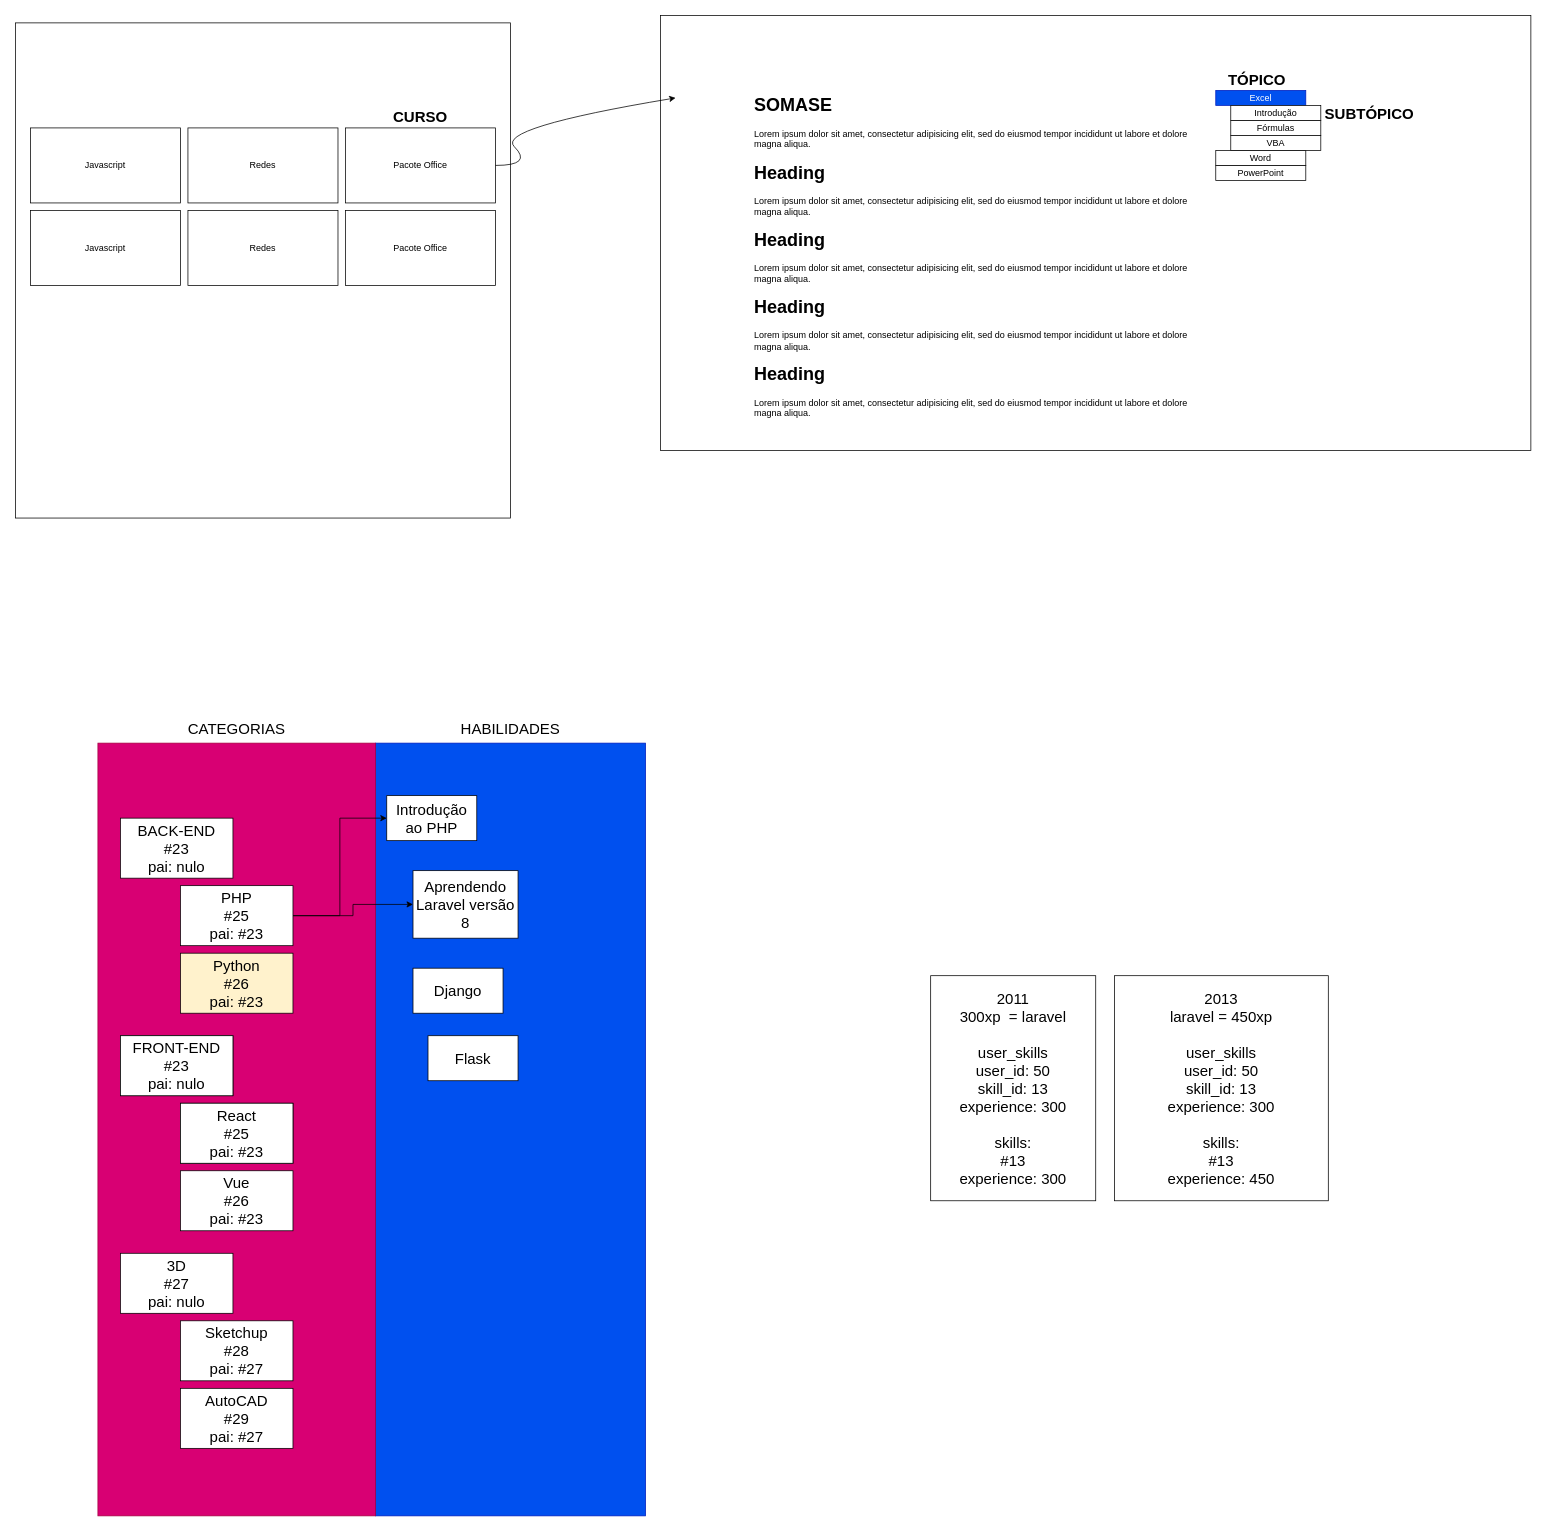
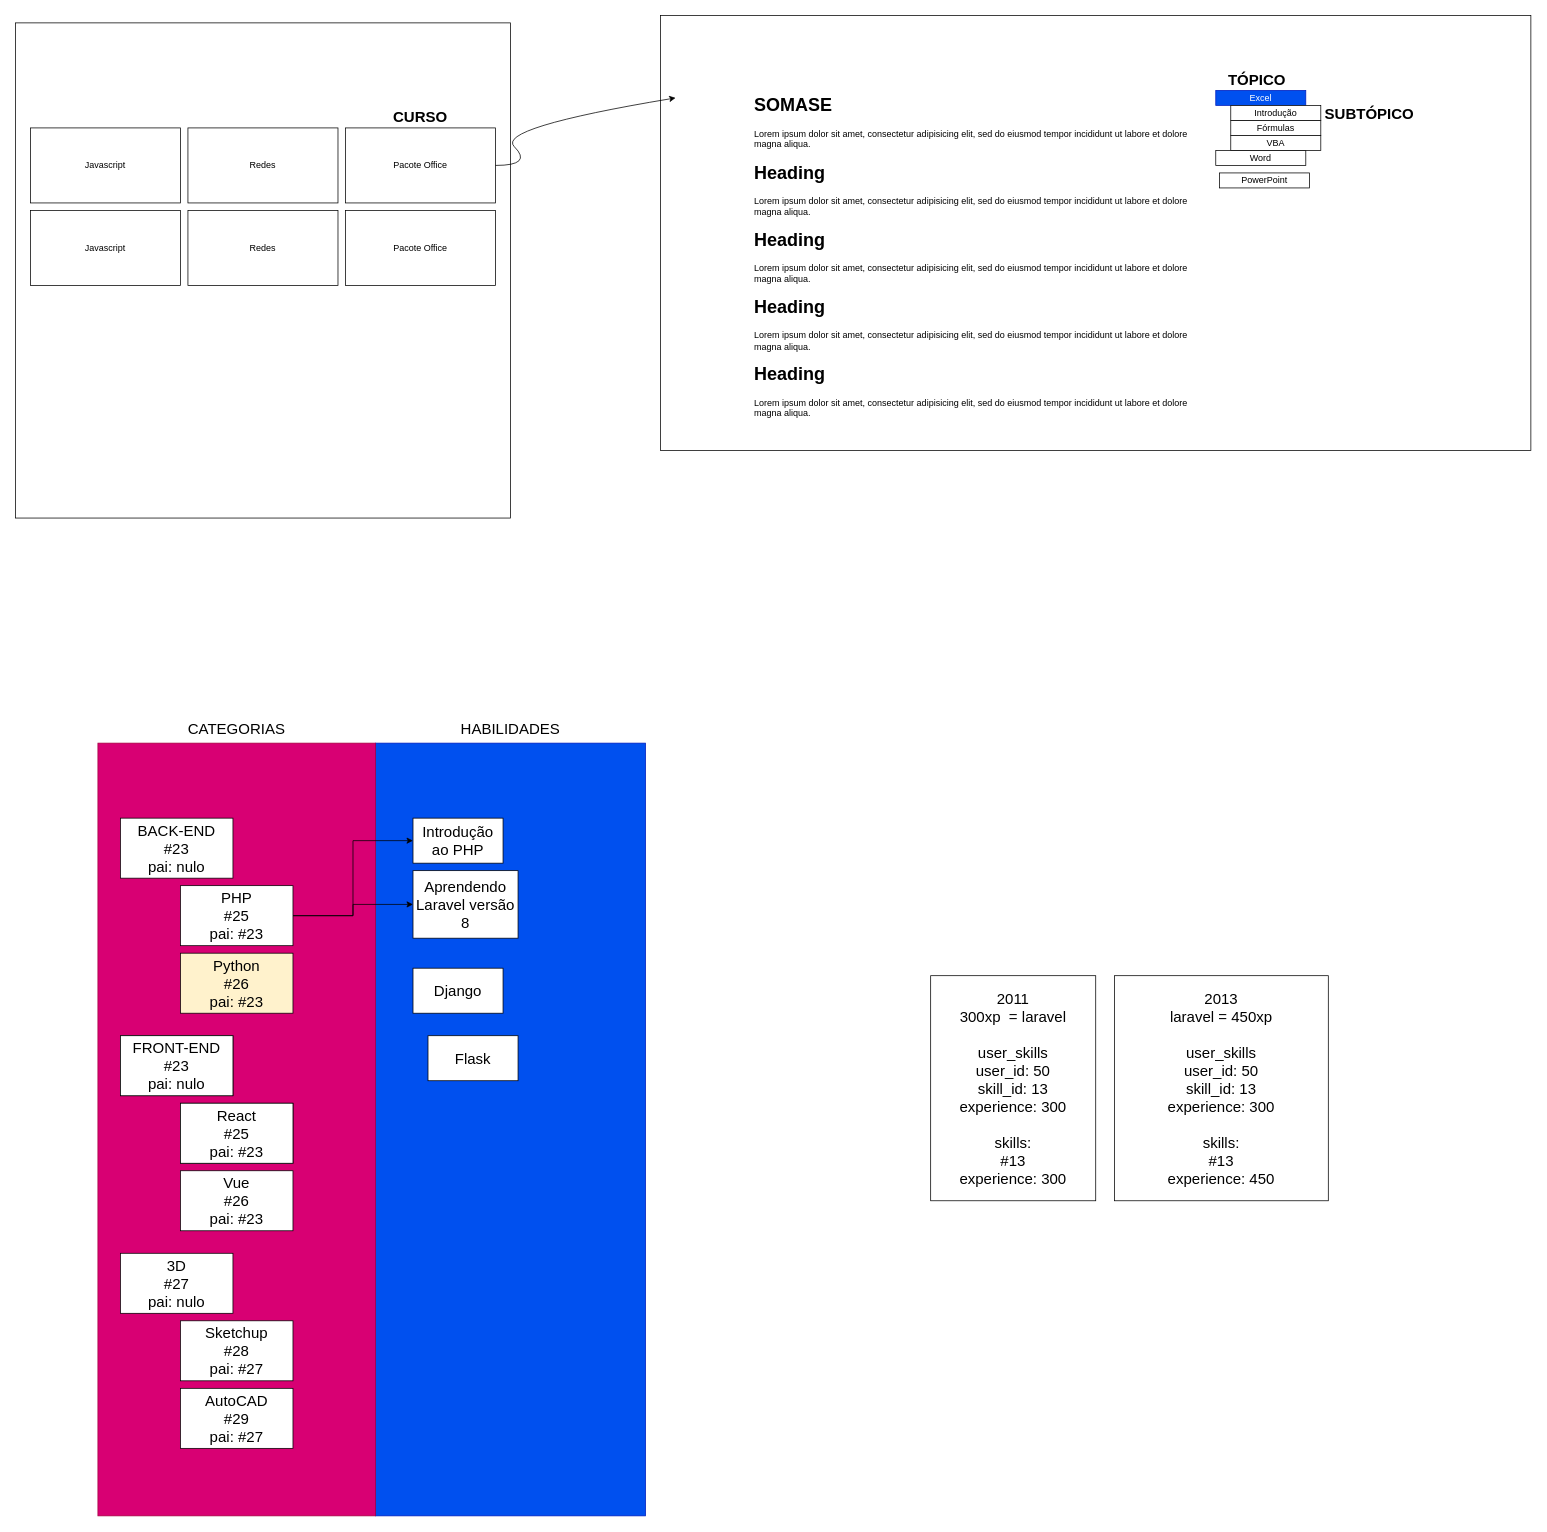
  <mxCell id="0" />
  <mxCell id="1" parent="0" />
  <mxCell id="2" value="" style="rounded=0;whiteSpace=wrap;html=1;fontSize=20;fillColor=#0050ef;strokeColor=#001DBC;fontColor=#ffffff;" vertex="1" parent="1"><mxGeometry x="500" y="990" width="360" height="1030" as="geometry" /></mxCell>
  <mxCell id="3" value="" style="rounded=0;whiteSpace=wrap;html=1;" vertex="1" parent="1"><mxGeometry x="880" y="20" width="1160" height="580" as="geometry" /></mxCell>
  <mxCell id="4" value="" style="whiteSpace=wrap;html=1;aspect=fixed;" vertex="1" parent="1"><mxGeometry x="20" y="30" width="660" height="660" as="geometry" /></mxCell>
  <mxCell id="5" value="Javascript" style="rounded=0;whiteSpace=wrap;html=1;" vertex="1" parent="1"><mxGeometry x="40" y="170" width="200" height="100" as="geometry" /></mxCell>
  <mxCell id="6" value="Redes" style="rounded=0;whiteSpace=wrap;html=1;" vertex="1" parent="1"><mxGeometry x="250" y="170" width="200" height="100" as="geometry" /></mxCell>
  <mxCell id="7" value="Pacote Office" style="rounded=0;whiteSpace=wrap;html=1;" vertex="1" parent="1"><mxGeometry x="460" y="170" width="200" height="100" as="geometry" /></mxCell>
  <mxCell id="8" value="Javascript" style="rounded=0;whiteSpace=wrap;html=1;" vertex="1" parent="1"><mxGeometry x="40" y="280" width="200" height="100" as="geometry" /></mxCell>
  <mxCell id="9" value="Redes" style="rounded=0;whiteSpace=wrap;html=1;" vertex="1" parent="1"><mxGeometry x="250" y="280" width="200" height="100" as="geometry" /></mxCell>
  <mxCell id="10" value="Pacote Office" style="rounded=0;whiteSpace=wrap;html=1;" vertex="1" parent="1"><mxGeometry x="460" y="280" width="200" height="100" as="geometry" /></mxCell>
  <mxCell id="11" value="" style="curved=1;endArrow=classic;html=1;" edge="1" parent="1"><mxGeometry width="50" height="50" relative="1" as="geometry"><mxPoint x="660" y="220" as="sourcePoint" /><mxPoint x="900" y="130" as="targetPoint" /><Array as="points"><mxPoint x="710" y="220" /><mxPoint x="660" y="170" /></Array></mxGeometry></mxCell>
- <mxCell id="12" value="PowerPoint" style="rounded=0;whiteSpace=wrap;html=1;" vertex="1" parent="1"><mxGeometry x="1620" y="220" width="120" height="20" as="geometry" /></mxCell>
+ <mxCell id="12" value="PowerPoint" style="rounded=0;whiteSpace=wrap;html=1;" vertex="1" parent="1"><mxGeometry x="1625" y="230" width="120" height="20" as="geometry" /></mxCell>
  <mxCell id="13" value="Word" style="rounded=0;whiteSpace=wrap;html=1;" vertex="1" parent="1"><mxGeometry x="1620" y="200" width="120" height="20" as="geometry" /></mxCell>
  <mxCell id="14" value="Excel" style="rounded=0;whiteSpace=wrap;html=1;fillColor=#0050ef;strokeColor=#001DBC;fontColor=#ffffff;" vertex="1" parent="1"><mxGeometry x="1620" y="120" width="120" height="20" as="geometry" /></mxCell>
  <mxCell id="15" value="&lt;h1&gt;SOMASE&lt;/h1&gt;&lt;h1&gt;&lt;p style=&quot;font-size: 12px ; font-weight: 400&quot;&gt;Lorem ipsum dolor sit amet, consectetur adipisicing elit, sed do eiusmod tempor incididunt ut labore et dolore magna aliqua.&lt;/p&gt;&lt;/h1&gt;&lt;h1&gt;Heading&lt;/h1&gt;&lt;h1&gt;&lt;p style=&quot;font-size: 12px ; font-weight: 400&quot;&gt;Lorem ipsum dolor sit amet, consectetur adipisicing elit, sed do eiusmod tempor incididunt ut labore et dolore magna aliqua.&lt;/p&gt;&lt;/h1&gt;&lt;h1&gt;Heading&lt;/h1&gt;&lt;h1&gt;&lt;p style=&quot;font-size: 12px ; font-weight: 400&quot;&gt;Lorem ipsum dolor sit amet, consectetur adipisicing elit, sed do eiusmod tempor incididunt ut labore et dolore magna aliqua.&lt;/p&gt;&lt;/h1&gt;&lt;h1&gt;Heading&lt;/h1&gt;&lt;h1&gt;&lt;p style=&quot;font-size: 12px ; font-weight: 400&quot;&gt;Lorem ipsum dolor sit amet, consectetur adipisicing elit, sed do eiusmod tempor incididunt ut labore et dolore magna aliqua.&lt;/p&gt;&lt;/h1&gt;&lt;h1&gt;Heading&lt;/h1&gt;&lt;h1&gt;&lt;p style=&quot;font-size: 12px ; font-weight: 400&quot;&gt;Lorem ipsum dolor sit amet, consectetur adipisicing elit, sed do eiusmod tempor incididunt ut labore et dolore magna aliqua.&lt;/p&gt;&lt;/h1&gt;" style="text;html=1;strokeColor=none;fillColor=none;spacing=5;spacingTop=-20;whiteSpace=wrap;overflow=hidden;rounded=0;" vertex="1" parent="1"><mxGeometry x="1000" y="120" width="605" height="470" as="geometry" /></mxCell>
  <mxCell id="16" value="CURSO" style="text;html=1;strokeColor=none;fillColor=none;align=center;verticalAlign=middle;whiteSpace=wrap;rounded=0;fontSize=20;fontStyle=1" vertex="1" parent="1"><mxGeometry x="515" y="130" width="90" height="50" as="geometry" /></mxCell>
  <mxCell id="17" value="TÓPICO" style="text;html=1;strokeColor=none;fillColor=none;align=center;verticalAlign=middle;whiteSpace=wrap;rounded=0;fontSize=20;fontStyle=1" vertex="1" parent="1"><mxGeometry x="1630" y="80" width="90" height="50" as="geometry" /></mxCell>
  <mxCell id="18" value="Fórmulas" style="rounded=0;whiteSpace=wrap;html=1;" vertex="1" parent="1"><mxGeometry x="1640" y="160" width="120" height="20" as="geometry" /></mxCell>
  <mxCell id="19" value="Introdução" style="rounded=0;whiteSpace=wrap;html=1;" vertex="1" parent="1"><mxGeometry x="1640" y="140" width="120" height="20" as="geometry" /></mxCell>
  <mxCell id="20" value="VBA" style="rounded=0;whiteSpace=wrap;html=1;" vertex="1" parent="1"><mxGeometry x="1640" y="180" width="120" height="20" as="geometry" /></mxCell>
  <mxCell id="21" value="SUBTÓPICO" style="text;html=1;strokeColor=none;fillColor=none;align=center;verticalAlign=middle;whiteSpace=wrap;rounded=0;fontSize=20;fontStyle=1" vertex="1" parent="1"><mxGeometry x="1780" y="125" width="90" height="50" as="geometry" /></mxCell>
  <mxCell id="22" value="" style="rounded=0;whiteSpace=wrap;html=1;fontSize=20;fillColor=#d80073;strokeColor=#A50040;fontColor=#ffffff;" vertex="1" parent="1"><mxGeometry x="130" y="990" width="370" height="1030" as="geometry" /></mxCell>
  <mxCell id="23" value="BACK-END&lt;br&gt;#23&lt;br&gt;pai: nulo" style="rounded=0;whiteSpace=wrap;html=1;fontSize=20;" vertex="1" parent="1"><mxGeometry x="160" y="1090" width="150" height="80" as="geometry" /></mxCell>
  <mxCell id="24" style="edgeStyle=orthogonalEdgeStyle;rounded=0;orthogonalLoop=1;jettySize=auto;html=1;entryX=0;entryY=0.5;entryDx=0;entryDy=0;fontSize=20;" edge="1" parent="1" source="26" target="38"><mxGeometry relative="1" as="geometry" /></mxCell>
  <mxCell id="25" style="edgeStyle=orthogonalEdgeStyle;rounded=0;orthogonalLoop=1;jettySize=auto;html=1;entryX=0;entryY=0.5;entryDx=0;entryDy=0;fontSize=20;" edge="1" parent="1" source="26" target="39"><mxGeometry relative="1" as="geometry" /></mxCell>
  <mxCell id="26" value="PHP&lt;br&gt;#25&lt;br&gt;pai: #23" style="rounded=0;whiteSpace=wrap;html=1;fontSize=20;" vertex="1" parent="1"><mxGeometry x="240" y="1180" width="150" height="80" as="geometry" /></mxCell>
  <mxCell id="27" value="Python&lt;br&gt;#26&lt;br&gt;pai: #23" style="rounded=0;whiteSpace=wrap;html=1;fontSize=20;fillColor=#fff2cc;" vertex="1" parent="1"><mxGeometry x="240" y="1270" width="150" height="80" as="geometry" /></mxCell>
  <mxCell id="28" value="FRONT-END&lt;br&gt;#23&lt;br&gt;pai: nulo" style="rounded=0;whiteSpace=wrap;html=1;fontSize=20;" vertex="1" parent="1"><mxGeometry x="160" y="1380" width="150" height="80" as="geometry" /></mxCell>
  <mxCell id="29" value="PHP&lt;br&gt;#25&lt;br&gt;pai: #23" style="rounded=0;whiteSpace=wrap;html=1;fontSize=20;" vertex="1" parent="1"><mxGeometry x="240" y="1470" width="150" height="80" as="geometry" /></mxCell>
  <mxCell id="30" value="Vue&lt;br&gt;#26&lt;br&gt;pai: #23" style="rounded=0;whiteSpace=wrap;html=1;fontSize=20;" vertex="1" parent="1"><mxGeometry x="240" y="1560" width="150" height="80" as="geometry" /></mxCell>
  <mxCell id="31" value="FRONT-END&lt;br&gt;#23&lt;br&gt;pai: nulo" style="rounded=0;whiteSpace=wrap;html=1;fontSize=20;" vertex="1" parent="1"><mxGeometry x="160" y="1380" width="150" height="80" as="geometry" /></mxCell>
  <mxCell id="32" value="React&lt;br&gt;#25&lt;br&gt;pai: #23" style="rounded=0;whiteSpace=wrap;html=1;fontSize=20;" vertex="1" parent="1"><mxGeometry x="240" y="1470" width="150" height="80" as="geometry" /></mxCell>
  <mxCell id="33" value="AutoCAD&lt;br&gt;#29&lt;br&gt;pai: #27" style="rounded=0;whiteSpace=wrap;html=1;fontSize=20;" vertex="1" parent="1"><mxGeometry x="240" y="1850" width="150" height="80" as="geometry" /></mxCell>
  <mxCell id="34" value="3D&lt;br&gt;#27&lt;br&gt;pai: nulo" style="rounded=0;whiteSpace=wrap;html=1;fontSize=20;" vertex="1" parent="1"><mxGeometry x="160" y="1670" width="150" height="80" as="geometry" /></mxCell>
  <mxCell id="35" value="Sketchup&lt;br&gt;#28&lt;br&gt;pai: #27" style="rounded=0;whiteSpace=wrap;html=1;fontSize=20;" vertex="1" parent="1"><mxGeometry x="240" y="1760" width="150" height="80" as="geometry" /></mxCell>
  <mxCell id="36" value="CATEGORIAS" style="text;html=1;strokeColor=none;fillColor=none;align=center;verticalAlign=middle;whiteSpace=wrap;rounded=0;fontSize=20;" vertex="1" parent="1"><mxGeometry x="295" y="960" width="40" height="20" as="geometry" /></mxCell>
  <mxCell id="37" value="HABILIDADES" style="text;html=1;strokeColor=none;fillColor=none;align=center;verticalAlign=middle;whiteSpace=wrap;rounded=0;fontSize=20;" vertex="1" parent="1"><mxGeometry x="660" y="960" width="40" height="20" as="geometry" /></mxCell>
- <mxCell id="38" value="Introdução ao PHP" style="rounded=0;whiteSpace=wrap;html=1;fontSize=20;" vertex="1" parent="1"><mxGeometry x="515" y="1060" width="120" height="60" as="geometry" /></mxCell>
+ <mxCell id="38" value="Introdução ao PHP" style="rounded=0;whiteSpace=wrap;html=1;fontSize=20;" vertex="1" parent="1"><mxGeometry x="550" y="1090" width="120" height="60" as="geometry" /></mxCell>
  <mxCell id="39" value="Aprendendo Laravel versão 8" style="rounded=0;whiteSpace=wrap;html=1;fontSize=20;" vertex="1" parent="1"><mxGeometry x="550" y="1160" width="140" height="90" as="geometry" /></mxCell>
  <mxCell id="40" value="Django" style="rounded=0;whiteSpace=wrap;html=1;fontSize=20;" vertex="1" parent="1"><mxGeometry x="550" y="1290" width="120" height="60" as="geometry" /></mxCell>
  <mxCell id="41" value="Flask" style="rounded=0;whiteSpace=wrap;html=1;fontSize=20;" vertex="1" parent="1"><mxGeometry x="570" y="1380" width="120" height="60" as="geometry" /></mxCell>
  <mxCell id="42" value="2011&lt;br&gt;300xp&amp;nbsp; = laravel&lt;br&gt;&lt;br&gt;user_skills&lt;br&gt;user_id: 50&lt;br&gt;skill_id: 13&lt;br&gt;experience: 300&lt;br&gt;&lt;br&gt;skills:&lt;br&gt;#13&lt;br&gt;experience: 300" style="rounded=0;whiteSpace=wrap;html=1;fontSize=20;" vertex="1" parent="1"><mxGeometry x="1240" y="1300" width="220" height="300" as="geometry" /></mxCell>
  <mxCell id="43" value="2013&lt;br&gt;laravel = 450xp&lt;br&gt;&lt;br&gt;user_skills&lt;br&gt;user_id: 50&lt;br&gt;skill_id: 13&lt;br&gt;experience: 300&lt;br&gt;&lt;br&gt;skills:&lt;br&gt;#13&lt;br&gt;experience: 450" style="rounded=0;whiteSpace=wrap;html=1;fontSize=20;" vertex="1" parent="1"><mxGeometry x="1485" y="1300" width="285" height="300" as="geometry" /></mxCell>
